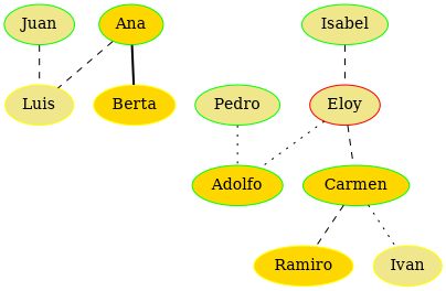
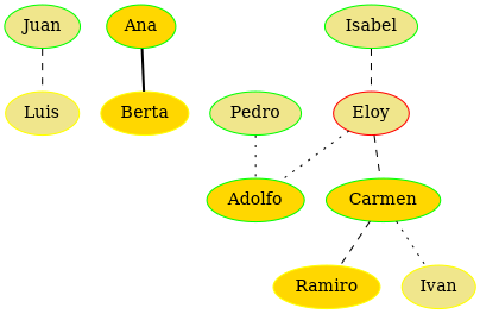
  strict graph {
    node [color=green fillcolor=khaki style=filled]
    edge [style=dashed]
    n1 [fillcolor=gold label=Ana]
    n2 [color=yellow label=Luis]
    n3 [color=yellow fillcolor=gold label=Berta]
    n4 [label=Juan]
    n5 [label=Pedro]
    n6 [fillcolor=gold label=Adolfo]
    n7 [fillcolor=gold label=Carmen]
    n8 [color=yellow fillcolor=gold label=Ramiro]
    n9 [color=yellow label=Ivan]
    n10 [color=red label=Eloy]
    n11 [label=Isabel]
-   n1 -- n2
    n1 -- n3 [style=bold]
    n4 -- n2
    n5 -- n6 [style=dotted]
    n7 -- n8
    n7 -- n9 [style=dotted]
    n10 -- n6 [style=dotted]
    n10 -- n7
    n11 -- n10
  }
